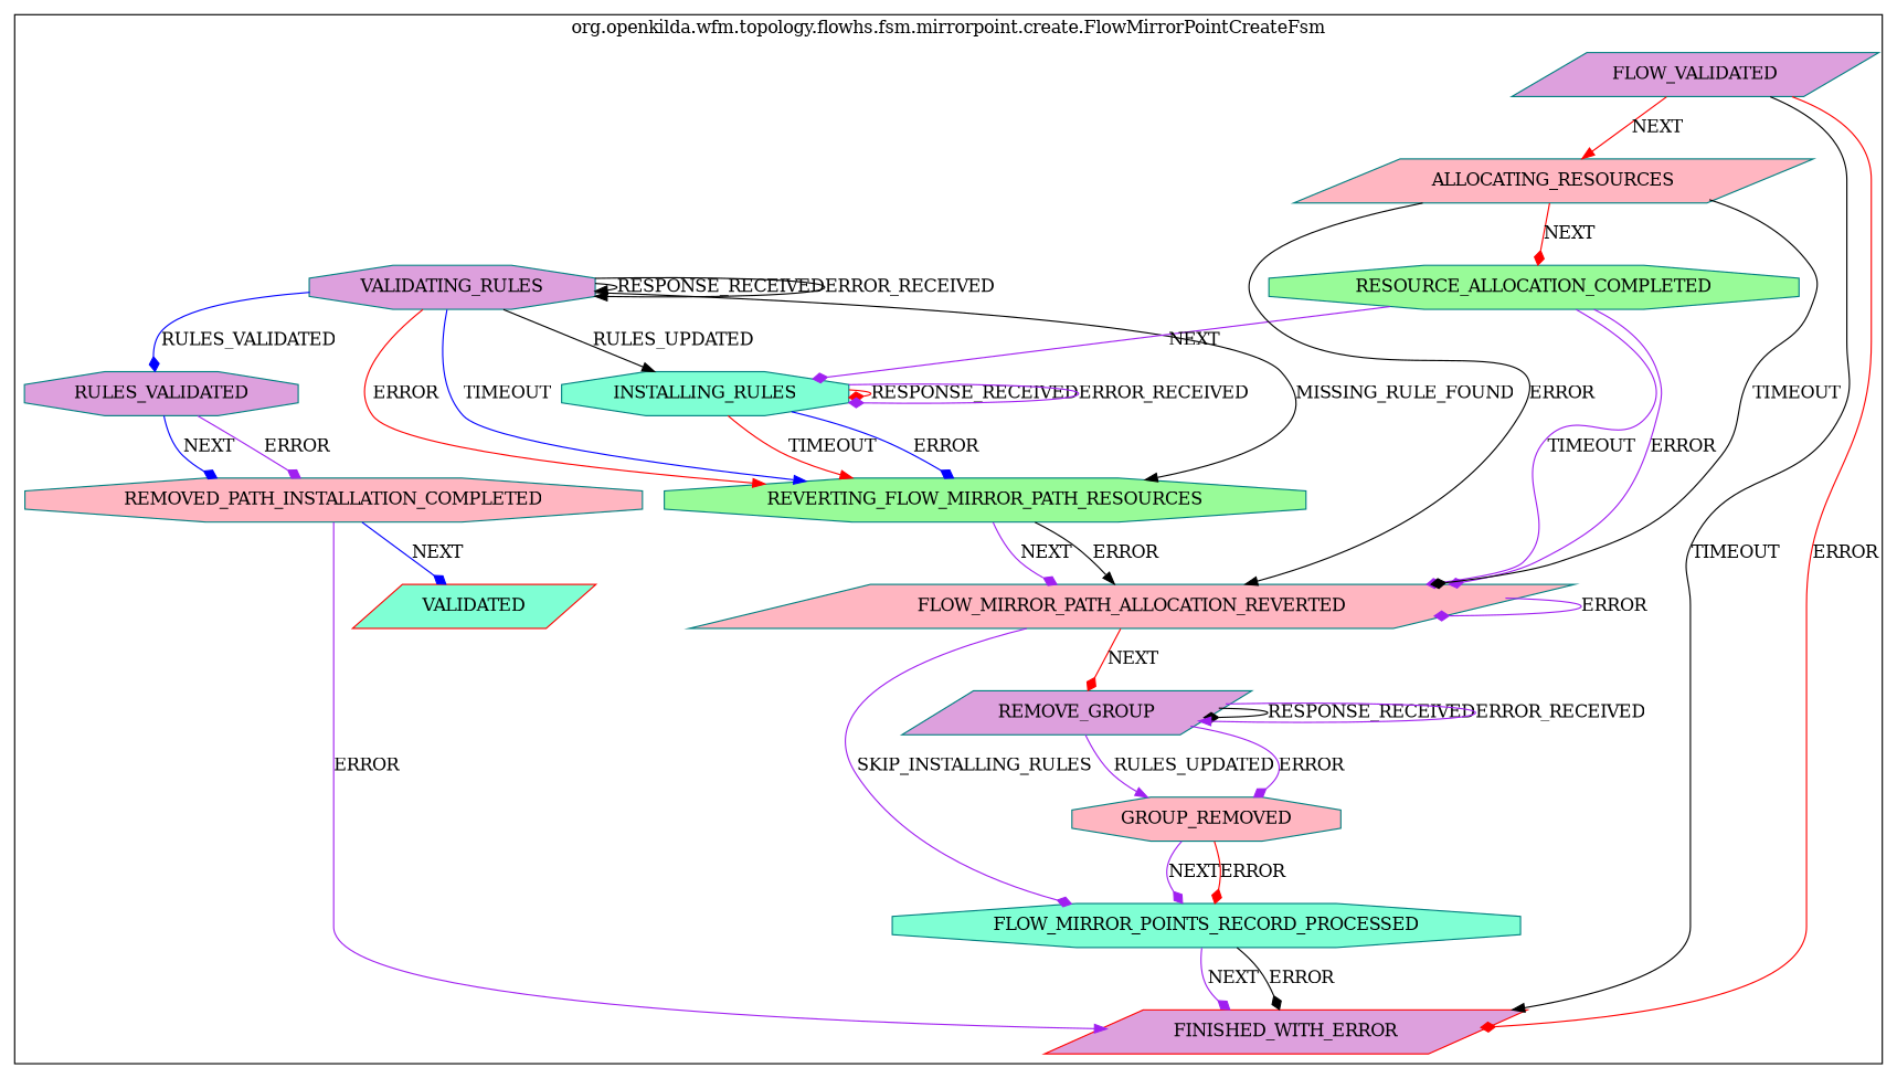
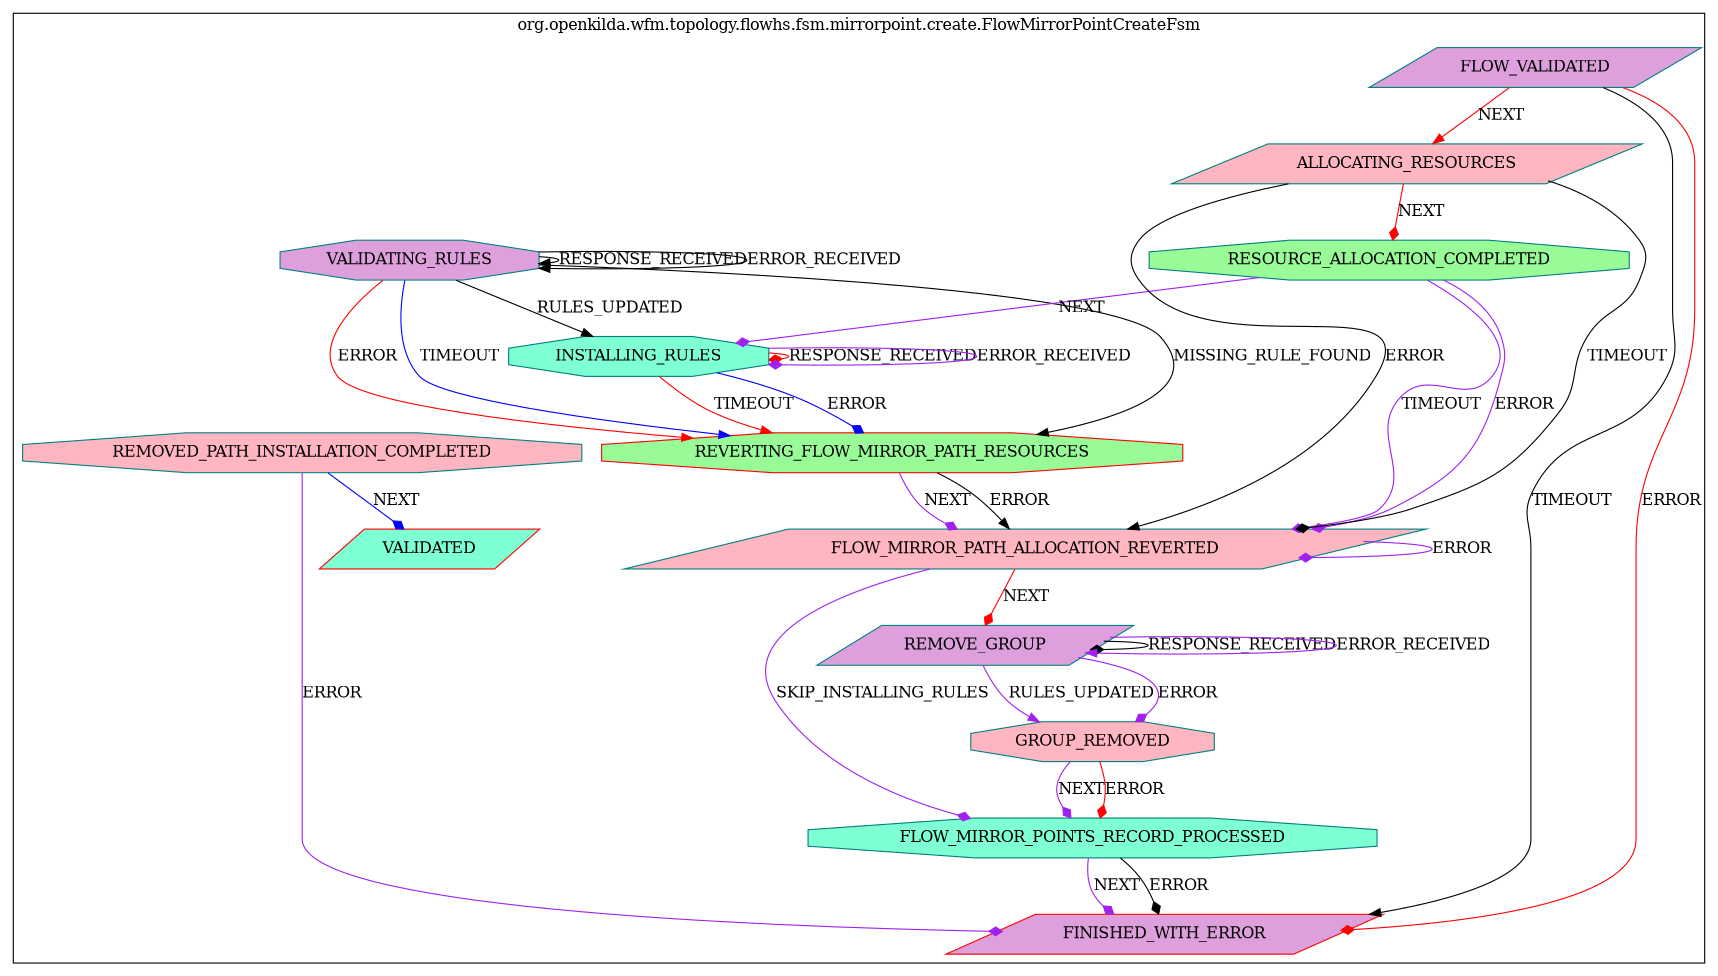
  digraph {
    compound=true
    node [color=teal fillcolor=plum shape=octagon style=filled]
    edge [arrowhead=diamond color=purple]
    n1 [color=red fillcolor=aquamarine label=VALIDATED shape=parallelogram]
    n2 [label=VALIDATING_RULES]
-   n3 [label=RULES_VALIDATED]
-   n4 [fillcolor=palegreen label=REVERTING_FLOW_MIRROR_PATH_RESOURCES]
+   n4 [color=red fillcolor=palegreen label=REVERTING_FLOW_MIRROR_PATH_RESOURCES]
    n5 [fillcolor=lightpink label=REMOVED_PATH_INSTALLATION_COMPLETED]
    n6 [fillcolor=aquamarine label=INSTALLING_RULES]
    n7 [fillcolor=lightpink label=GROUP_REMOVED]
    n8 [fillcolor=aquamarine label=FLOW_MIRROR_POINTS_RECORD_PROCESSED]
    n9 [fillcolor=lightpink label=FLOW_MIRROR_PATH_ALLOCATION_REVERTED shape=parallelogram]
    n10 [label=REMOVE_GROUP shape=parallelogram]
    n11 [fillcolor=palegreen label=RESOURCE_ALLOCATION_COMPLETED]
    n12 [fillcolor=lightpink label=ALLOCATING_RESOURCES shape=parallelogram]
    n13 [color=red label=FINISHED_WITH_ERROR shape=parallelogram]
    n14 [label=FLOW_VALIDATED shape=parallelogram]
    subgraph cluster_1 {
      label="org.openkilda.wfm.topology.flowhs.fsm.mirrorpoint.create.FlowMirrorPointCreateFsm"
      n1
      n2
-     n3
      n4
      n5
      n6
      n7
      n8
      n9
      n10
      n11
      n12
      n13
      n14
    }
    n2 -> n2 [arrowhead=normal color=black label=RESPONSE_RECEIVED]
    n2 -> n2 [arrowhead=normal color=black label=ERROR_RECEIVED]
-   n2 -> n3 [color=blue label=RULES_VALIDATED]
    n2 -> n4 [arrowhead=normal color=blue label=TIMEOUT]
    n2 -> n4 [arrowhead=normal color=black label=MISSING_RULE_FOUND]
    n2 -> n4 [arrowhead=normal color=red label=ERROR]
    n2 -> n6 [arrowhead=normal color=black label=RULES_UPDATED]
-   n3 -> n5 [color=blue label=NEXT]
-   n3 -> n5 [label=ERROR]
    n4 -> n9 [label=NEXT]
    n4 -> n9 [arrowhead=normal color=black label=ERROR]
    n5 -> n1 [color=blue label=NEXT]
-   n5 -> n13 [arrowhead=normal label=ERROR]
+   n5 -> n13 [label=ERROR]
    n6 -> n4 [arrowhead=normal color=red label=TIMEOUT]
    n6 -> n4 [color=blue label=ERROR]
    n6 -> n6 [color=red label=RESPONSE_RECEIVED]
    n6 -> n6 [label=ERROR_RECEIVED]
    n7 -> n8 [label=NEXT]
    n7 -> n8 [color=red label=ERROR]
    n8 -> n13 [label=NEXT]
    n8 -> n13 [color=black label=ERROR]
    n9 -> n8 [label=SKIP_INSTALLING_RULES]
    n9 -> n9 [label=ERROR]
    n9 -> n10 [color=red label=NEXT]
    n10 -> n7 [arrowhead=normal label=RULES_UPDATED]
    n10 -> n7 [label=ERROR]
    n10 -> n10 [color=black label=RESPONSE_RECEIVED]
    n10 -> n10 [arrowhead=normal label=ERROR_RECEIVED]
    n11 -> n6 [label=NEXT]
    n11 -> n9 [label=TIMEOUT]
    n11 -> n9 [label=ERROR]
    n12 -> n9 [color=black label=TIMEOUT]
    n12 -> n9 [arrowhead=normal color=black label=ERROR]
    n12 -> n11 [color=red label=NEXT]
    n14 -> n12 [arrowhead=normal color=red label=NEXT]
    n14 -> n13 [arrowhead=normal color=black label=TIMEOUT]
    n14 -> n13 [color=red label=ERROR]
  }
